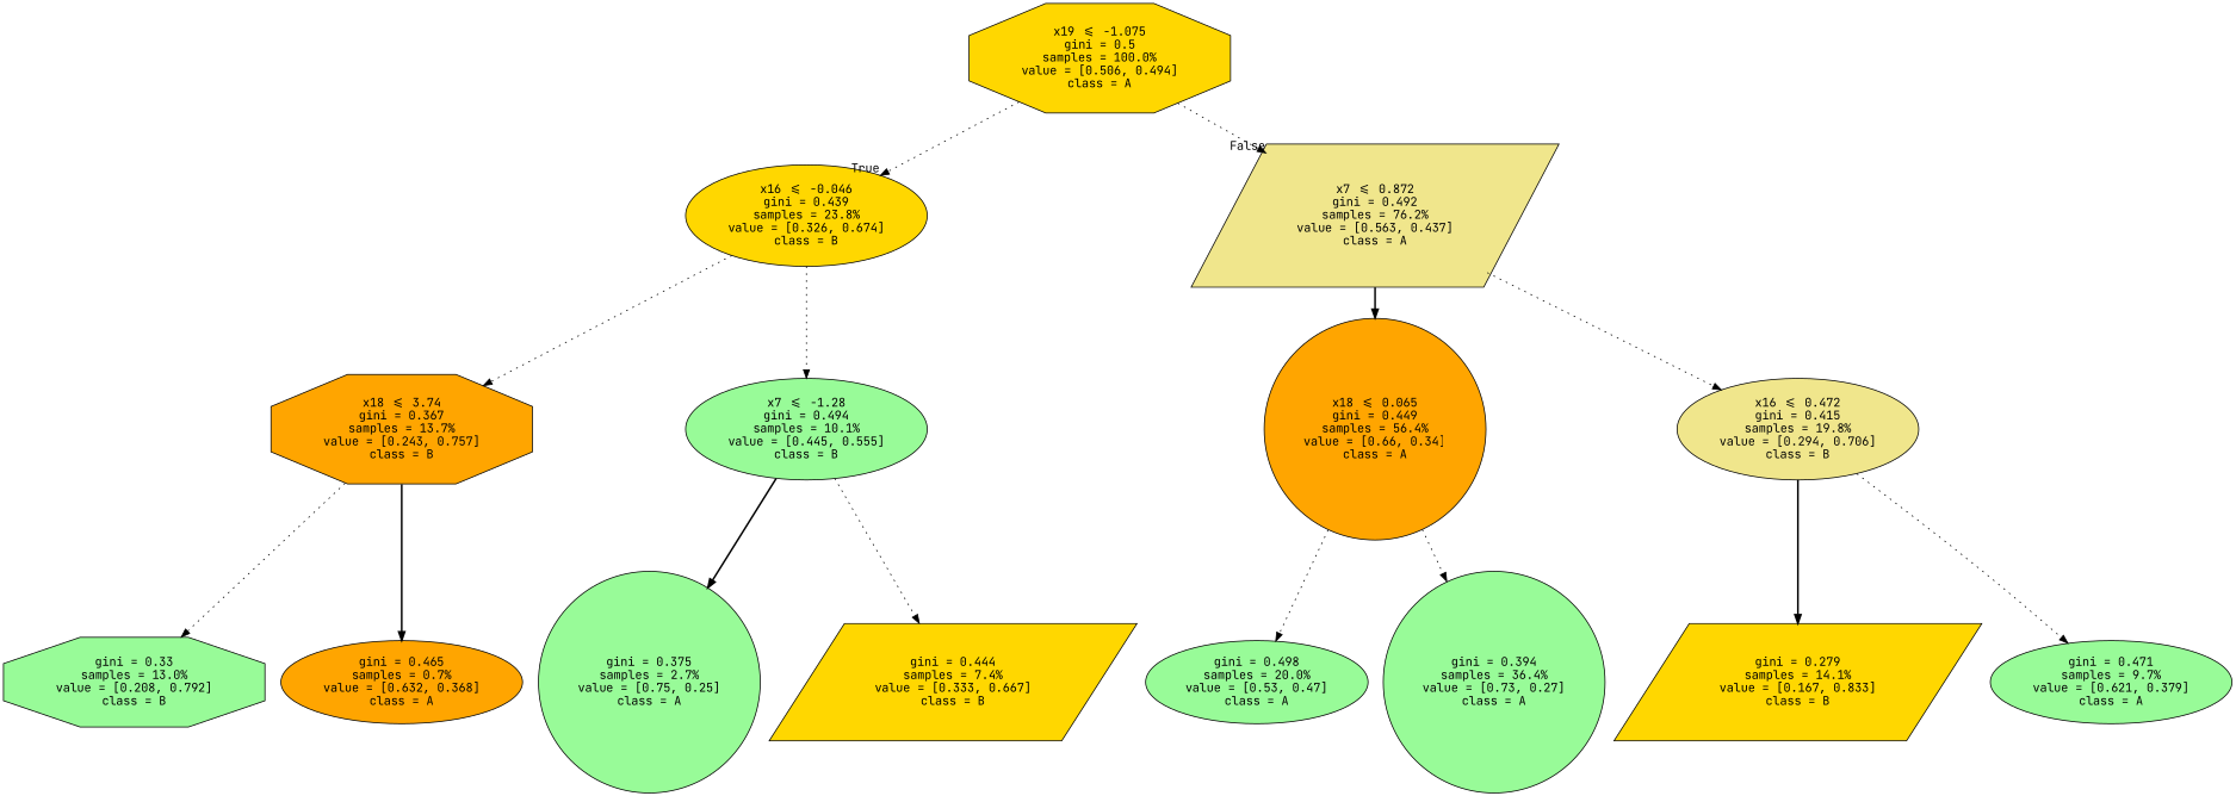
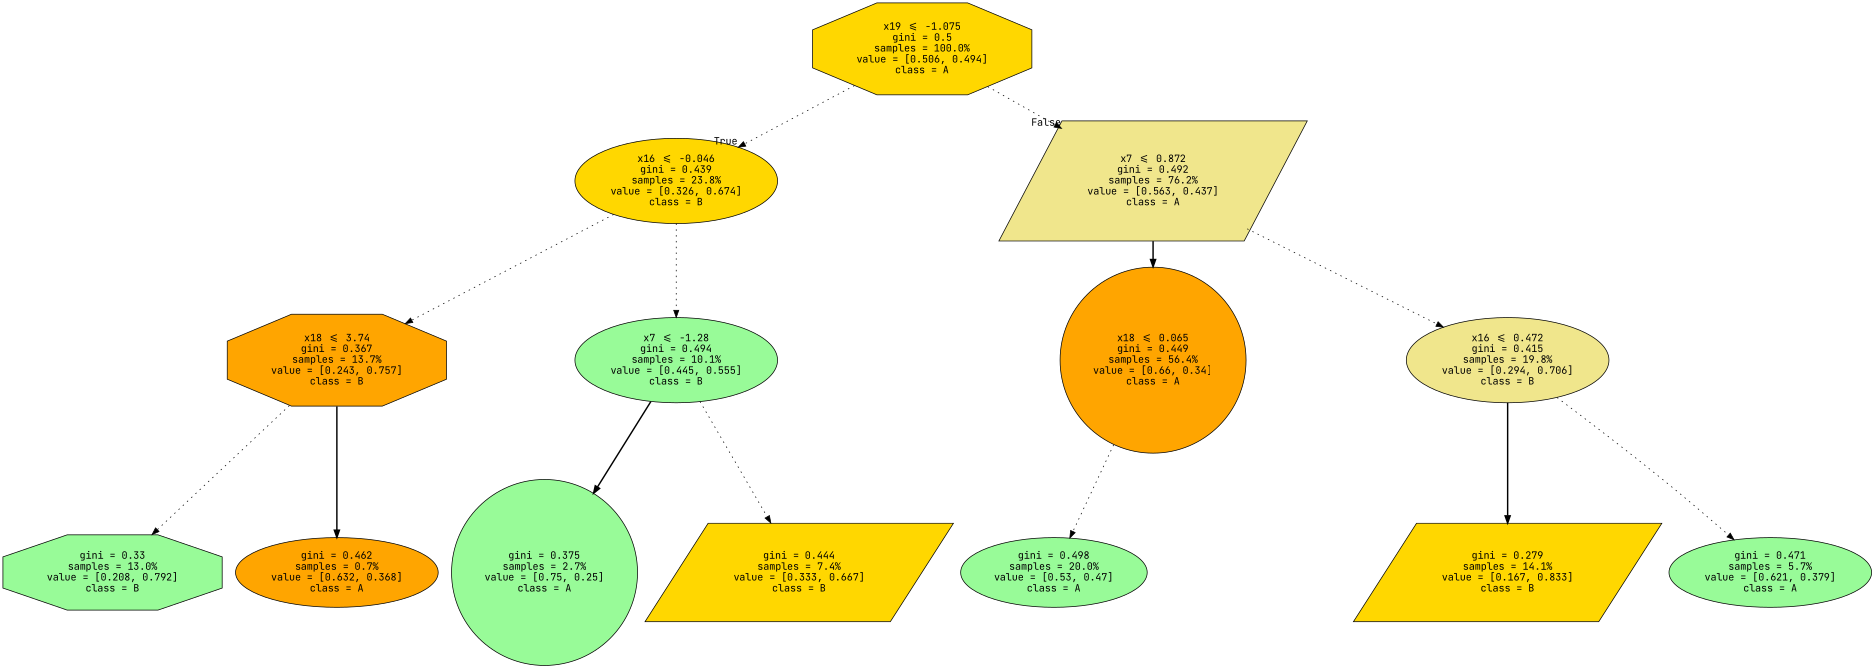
  digraph {
    fontname="JetBrains Mono"
    node [color=black fillcolor=palegreen fontname="JetBrains Mono" shape=ellipse style=filled]
    edge [fontname="JetBrains Mono" style=dotted]
    n1 [fillcolor=gold label="x19 <= -1.075\ngini = 0.5\nsamples = 100.0%\nvalue = [0.506, 0.494]\nclass = A" shape=octagon]
    n2 [fillcolor=gold label="x16 <= -0.046\ngini = 0.439\nsamples = 23.8%\nvalue = [0.326, 0.674]\nclass = B"]
    n3 [fillcolor=khaki label="x7 <= 0.872\ngini = 0.492\nsamples = 76.2%\nvalue = [0.563, 0.437]\nclass = A" shape=parallelogram]
    n4 [fillcolor=orange label="x18 <= 3.74\ngini = 0.367\nsamples = 13.7%\nvalue = [0.243, 0.757]\nclass = B" shape=octagon]
    n5 [label="x7 <= -1.28\ngini = 0.494\nsamples = 10.1%\nvalue = [0.445, 0.555]\nclass = B"]
    n6 [fillcolor=orange label="x18 <= 0.065\ngini = 0.449\nsamples = 56.4%\nvalue = [0.66, 0.34]\nclass = A" shape=circle]
    n7 [fillcolor=khaki label="x16 <= 0.472\ngini = 0.415\nsamples = 19.8%\nvalue = [0.294, 0.706]\nclass = B"]
    n8 [label="gini = 0.33\nsamples = 13.0%\nvalue = [0.208, 0.792]\nclass = B" shape=octagon]
-   n9 [fillcolor=orange label="gini = 0.465\nsamples = 0.7%\nvalue = [0.632, 0.368]\nclass = A"]
+   n9 [fillcolor=orange label="gini = 0.462\nsamples = 0.7%\nvalue = [0.632, 0.368]\nclass = A"]
    n10 [label="gini = 0.375\nsamples = 2.7%\nvalue = [0.75, 0.25]\nclass = A" shape=circle]
    n11 [fillcolor=gold label="gini = 0.444\nsamples = 7.4%\nvalue = [0.333, 0.667]\nclass = B" shape=parallelogram]
    n12 [label="gini = 0.498\nsamples = 20.0%\nvalue = [0.53, 0.47]\nclass = A"]
-   n13 [label="gini = 0.394\nsamples = 36.4%\nvalue = [0.73, 0.27]\nclass = A" shape=circle]
    n14 [fillcolor=gold label="gini = 0.279\nsamples = 14.1%\nvalue = [0.167, 0.833]\nclass = B" shape=parallelogram]
-   n15 [label="gini = 0.471\nsamples = 9.7%\nvalue = [0.621, 0.379]\nclass = A"]
+   n15 [label="gini = 0.471\nsamples = 5.7%\nvalue = [0.621, 0.379]\nclass = A"]
    n1 -> n2 [headlabel=True labelangle=45 labeldistance=2.5]
    n1 -> n3 [headlabel=False labelangle=-45 labeldistance=2.5]
    n2 -> n4
    n2 -> n5
    n3 -> n6 [style=bold]
    n3 -> n7
    n4 -> n8
    n4 -> n9 [style=bold]
    n5 -> n10 [style=bold]
    n5 -> n11
    n6 -> n12
-   n6 -> n13
    n7 -> n14 [style=bold]
    n7 -> n15
  }
